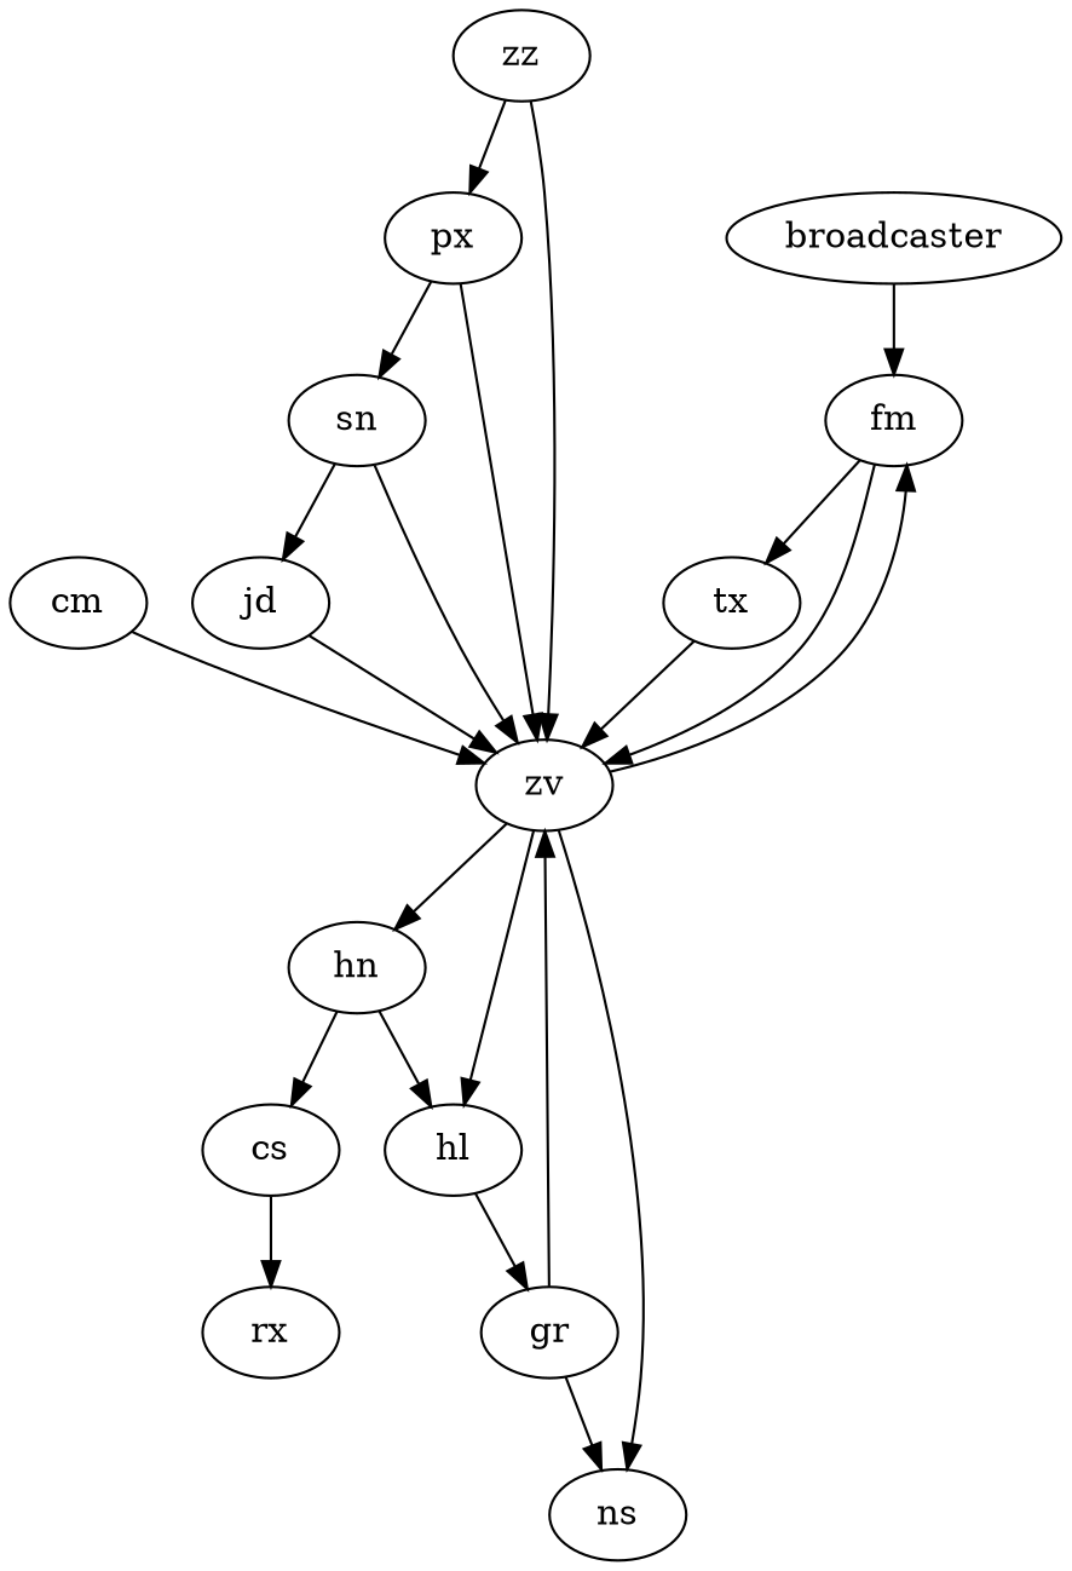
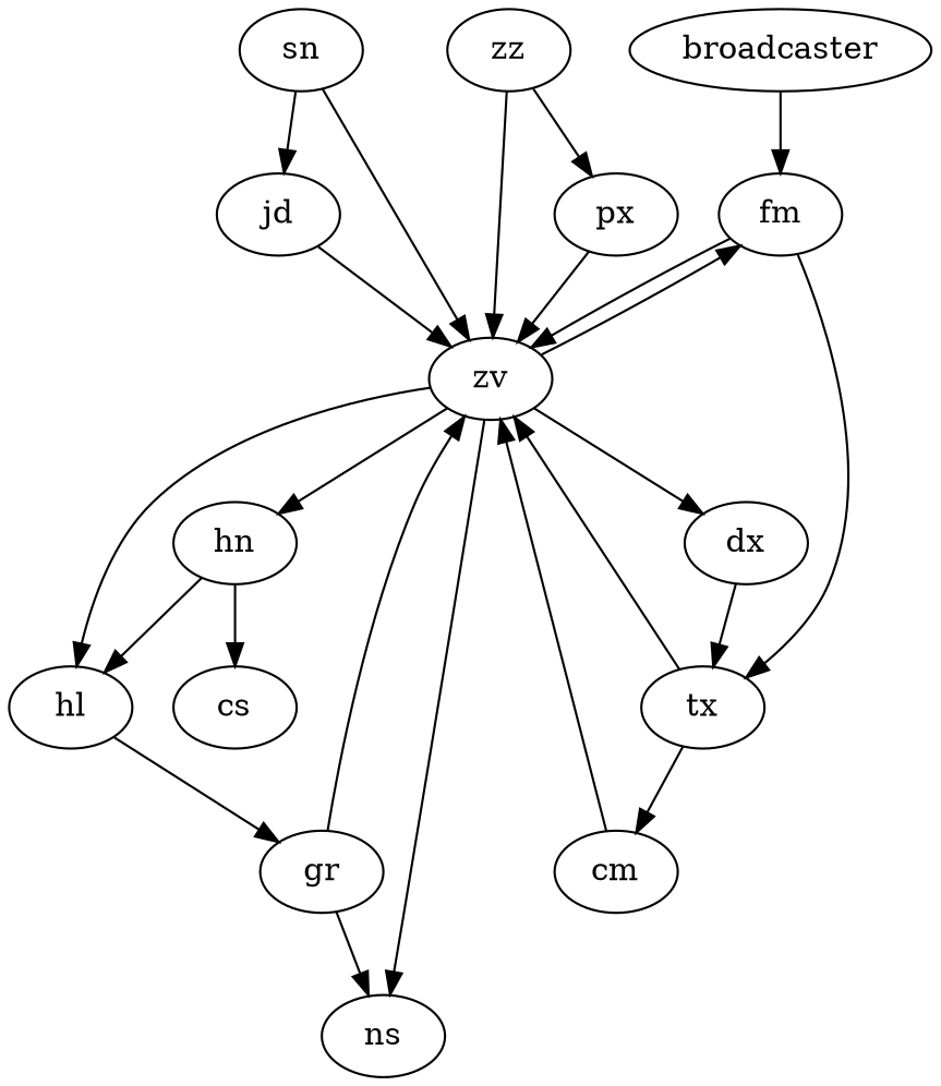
  digraph {
    fm
    zv
    tx
+   dx
    ns
    hl
    hn
    cm
    gr
    cs
-   rx
    zz
    px
    sn
    jd
    broadcaster
    fm -> zv
    fm -> tx
    zv -> fm
+   zv -> dx
    zv -> ns
    zv -> hl
    zv -> hn
    tx -> zv
+   tx -> cm
+   dx -> tx
    hl -> gr
    hn -> hl
    hn -> cs
    cm -> zv
    gr -> zv
    gr -> ns
-   cs -> rx
    zz -> zv
    zz -> px
    px -> zv
-   px -> sn
    sn -> zv
    sn -> jd
    jd -> zv
    broadcaster -> fm
  }
